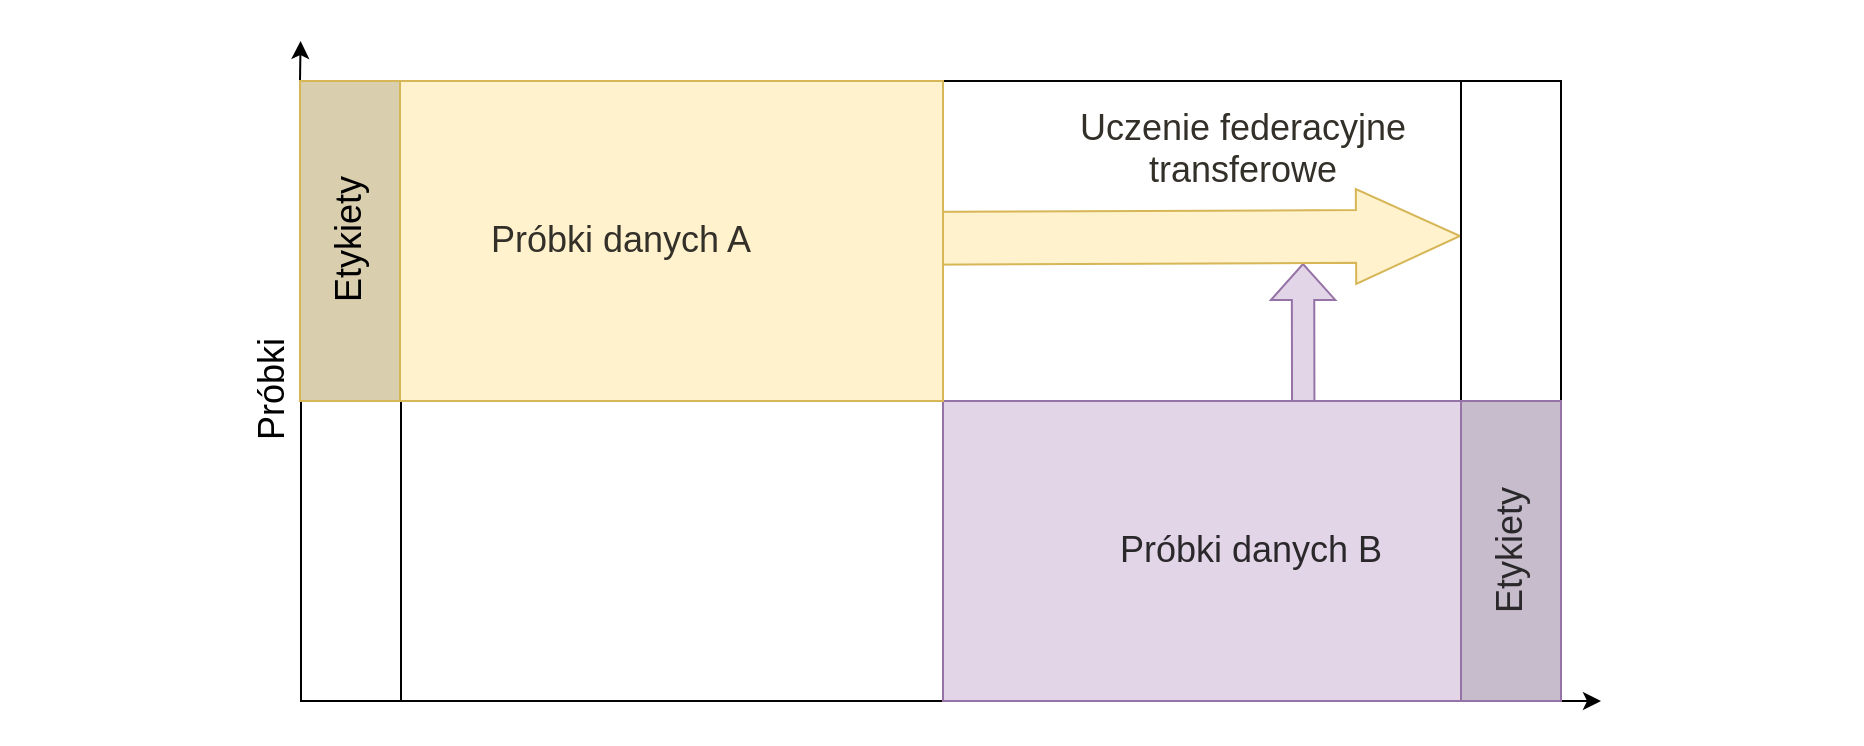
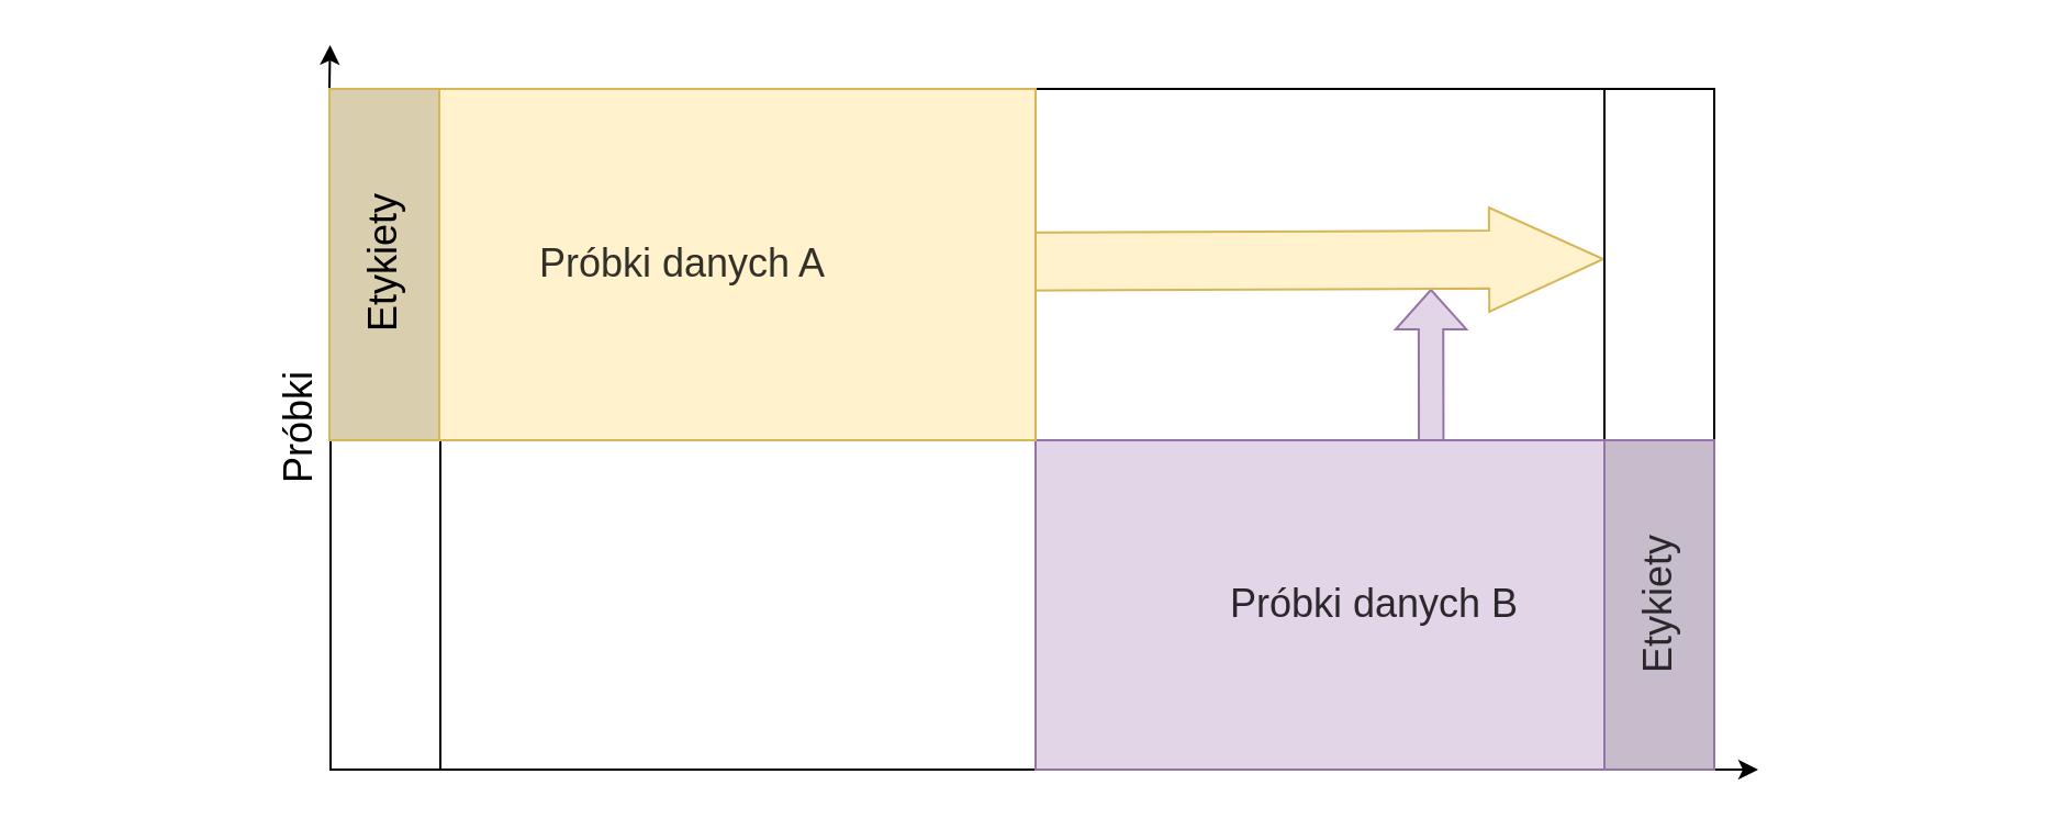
  <mxCell id="0" />
  <mxCell id="1" parent="0" />
  <mxCell id="2" value="" style="rounded=0;whiteSpace=wrap;html=1;glass=0;fontSize=18;strokeColor=#050505;" vertex="1" parent="1"><mxGeometry x="150" y="40" width="630" height="310" as="geometry" /></mxCell>
  <mxCell id="3" value="" style="shape=flexArrow;endArrow=classic;html=1;rounded=0;fontFamily=Helvetica;fontSize=17;fontColor=#1F2B19;width=11.2;endSize=5.664;fillColor=#E1D5E7;strokeColor=#9673A6;exitX=0.583;exitY=0.133;exitDx=0;exitDy=0;exitPerimeter=0;" edge="1" parent="1" source="7"><mxGeometry width="50" height="50" relative="1" as="geometry"><mxPoint x="651" y="174" as="sourcePoint" /><mxPoint x="651" y="131" as="targetPoint" /></mxGeometry></mxCell>
  <mxCell id="4" value="" style="shape=flexArrow;endArrow=classic;html=1;rounded=0;fontFamily=Helvetica;fontSize=17;fontColor=#1F2B19;entryX=0;entryY=0.25;entryDx=0;entryDy=0;width=26.4;endSize=17;fillColor=#FFF2CC;strokeColor=#D6B656;targetPerimeterSpacing=-8;exitX=0;exitY=0.5;exitDx=0;exitDy=0;" edge="1" parent="1" target="5" source="10"><mxGeometry width="50" height="50" relative="1" as="geometry"><mxPoint x="499" y="118" as="sourcePoint" /><mxPoint x="561" y="120" as="targetPoint" /></mxGeometry></mxCell>
  <mxCell id="5" value="" style="rounded=0;whiteSpace=wrap;html=1;glass=0;fontSize=18;direction=south;rotation=270;" vertex="1" parent="1"><mxGeometry x="600" y="170" width="310" height="50" as="geometry" /></mxCell>
  <mxCell id="6" value="" style="rounded=0;whiteSpace=wrap;html=1;glass=0;fontSize=18;direction=south;rotation=270;" vertex="1" parent="1"><mxGeometry x="20" y="170" width="310" height="50" as="geometry" /></mxCell>
  <mxCell id="7" value="&lt;font style=&quot;font-size: 18px&quot; color=&quot;#2a282b&quot;&gt;Próbki danych B&lt;/font&gt;" style="rounded=0;whiteSpace=wrap;html=1;fillColor=#E1D5E7;strokeColor=#9673A6;fontSize=17;" vertex="1" parent="1"><mxGeometry x="471" y="200" width="309" height="150" as="geometry" /></mxCell>
  <mxCell id="8" value="&lt;font style=&quot;font-size: 18px&quot;&gt;&lt;font color=&quot;#333029&quot;&gt;Próbki danych A&lt;/font&gt;&lt;br&gt;&lt;/font&gt;" style="rounded=0;whiteSpace=wrap;html=1;fillColor=#FFF2CC;strokeColor=#D6B656;gradientColor=none;glass=0;" vertex="1" parent="1"><mxGeometry x="150" y="40" width="321" height="160" as="geometry" /></mxCell>
  <mxCell id="9" style="edgeStyle=orthogonalEdgeStyle;rounded=0;orthogonalLoop=1;jettySize=auto;html=1;exitX=0;exitY=0;exitDx=0;exitDy=0;fontSize=18;" edge="1" parent="1" source="10"><mxGeometry relative="1" as="geometry"><mxPoint x="149.8" y="20" as="targetPoint" /></mxGeometry></mxCell>
  <mxCell id="10" value="Etykiety" style="rounded=0;whiteSpace=wrap;html=1;glass=0;fontSize=18;fillColor=#D9CEAE;strokeColor=#d6b656;direction=south;rotation=270;" vertex="1" parent="1"><mxGeometry x="94.5" y="95" width="160" height="50" as="geometry" /></mxCell>
  <mxCell id="11" style="edgeStyle=orthogonalEdgeStyle;rounded=0;orthogonalLoop=1;jettySize=auto;html=1;exitX=1;exitY=1;exitDx=0;exitDy=0;fontSize=18;" edge="1" parent="1" source="12"><mxGeometry relative="1" as="geometry"><mxPoint x="800" y="350.2" as="targetPoint" /></mxGeometry></mxCell>
  <mxCell id="12" value="&lt;font color=&quot;#2a282b&quot;&gt;Etykiety&lt;/font&gt;" style="rounded=0;whiteSpace=wrap;html=1;glass=0;fontSize=18;fillColor=#C7BCCC;strokeColor=#9673A6;rotation=270;direction=south;" vertex="1" parent="1"><mxGeometry x="680" y="250" width="150" height="50" as="geometry" /></mxCell>
  <mxCell id="13" value="Próbki" style="text;html=1;align=center;verticalAlign=middle;resizable=0;points=[];autosize=1;strokeColor=none;fillColor=none;fontSize=18;rotation=270;" vertex="1" parent="1"><mxGeometry x="101" y="180" width="70" height="30" as="geometry" /></mxCell>
- <mxCell id="14" value="&lt;span lang=&quot;PL&quot; style=&quot;line-height: 16.8px&quot;&gt;&lt;font style=&quot;font-size: 18px&quot; color=&quot;#333029&quot;&gt;Uczenie federacyjne &lt;br&gt;transferowe&lt;/font&gt;&lt;/span&gt;&lt;span style=&quot;color: rgb(0 , 0 , 0) ; font-size: medium&quot;&gt;&lt;/span&gt;" style="text;html=1;align=center;verticalAlign=middle;resizable=0;points=[];autosize=1;strokeColor=none;fillColor=none;fontSize=17;fontFamily=Helvetica;fontColor=#1F2B19;" vertex="1" parent="1"><mxGeometry x="531" y="50" width="180" height="50" as="geometry" /></mxCell>
